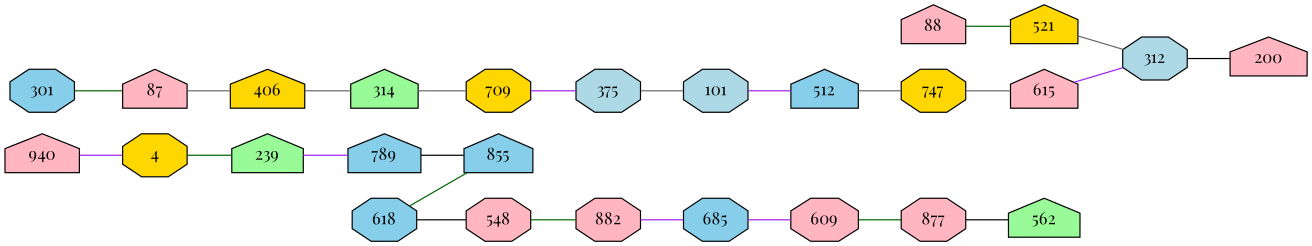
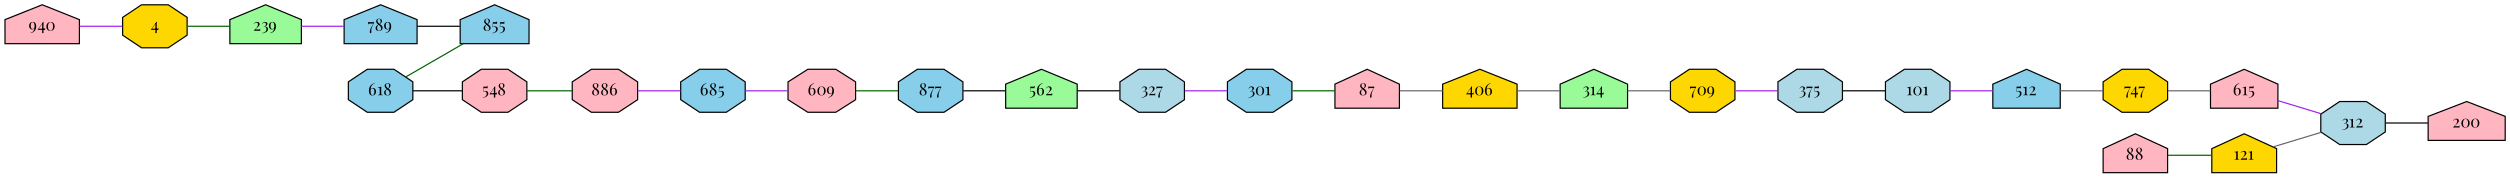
  graph {
    fontname="Playfair Display"
    rankdir=LR
    node [fillcolor=lightpink fontname="Playfair Display" shape=octagon style=filled]
    edge [color=purple fontname="Playfair Display"]
    n1 [fillcolor=skyblue label=618]
    n2 [fillcolor=skyblue label=855 shape=house]
    n3 [label=548]
-   n4 [label=882]
+   n4 [label=886]
    n5 [fillcolor=skyblue label=789 shape=house]
    n6 [fillcolor=palegreen label=239 shape=house]
    n7 [fillcolor=gold label=4]
    n8 [label=940 shape=house]
    n9 [label=200 shape=house]
    n10 [fillcolor=lightblue label=312]
-   n11 [fillcolor=gold label=521 shape=house]
+   n11 [fillcolor=gold label=121 shape=house]
    n12 [label=88 shape=house]
    n13 [label=615 shape=house]
    n14 [fillcolor=gold label=747]
    n15 [fillcolor=skyblue label=512 shape=house]
    n16 [fillcolor=lightblue label=101]
    n17 [fillcolor=lightblue label=375]
    n18 [fillcolor=gold label=709]
    n19 [fillcolor=palegreen label=314 shape=house]
    n20 [fillcolor=gold label=406 shape=house]
    n21 [label=87 shape=house]
    n22 [fillcolor=skyblue label=301]
+   n23 [fillcolor=lightblue label=327]
    n24 [fillcolor=palegreen label=562 shape=house]
-   n25 [label=877]
+   n25 [fillcolor=skyblue label=877]
    n26 [label=609]
    n27 [fillcolor=skyblue label=685]
    n1 -- n2 [color=darkgreen]
    n1 -- n3 [color=black]
    n3 -- n4 [color=darkgreen]
    n4 -- n27
    n5 -- n2 [color=black]
    n6 -- n5
    n7 -- n6 [color=darkgreen]
    n8 -- n7
    n10 -- n9 [color=black]
    n11 -- n10 [color=gray40]
    n12 -- n11 [color=darkgreen]
    n13 -- n10
    n14 -- n13 [color=gray40]
    n15 -- n14 [color=gray40]
    n16 -- n15
-   n17 -- n16 [color=gray40]
+   n17 -- n16 [color=black]
    n18 -- n17
    n19 -- n18 [color=gray40]
    n20 -- n19 [color=gray40]
    n21 -- n20 [color=gray40]
    n22 -- n21 [color=darkgreen]
+   n23 -- n22
+   n24 -- n23 [color=black]
    n25 -- n24 [color=black]
    n26 -- n25 [color=darkgreen]
    n27 -- n26
  }
